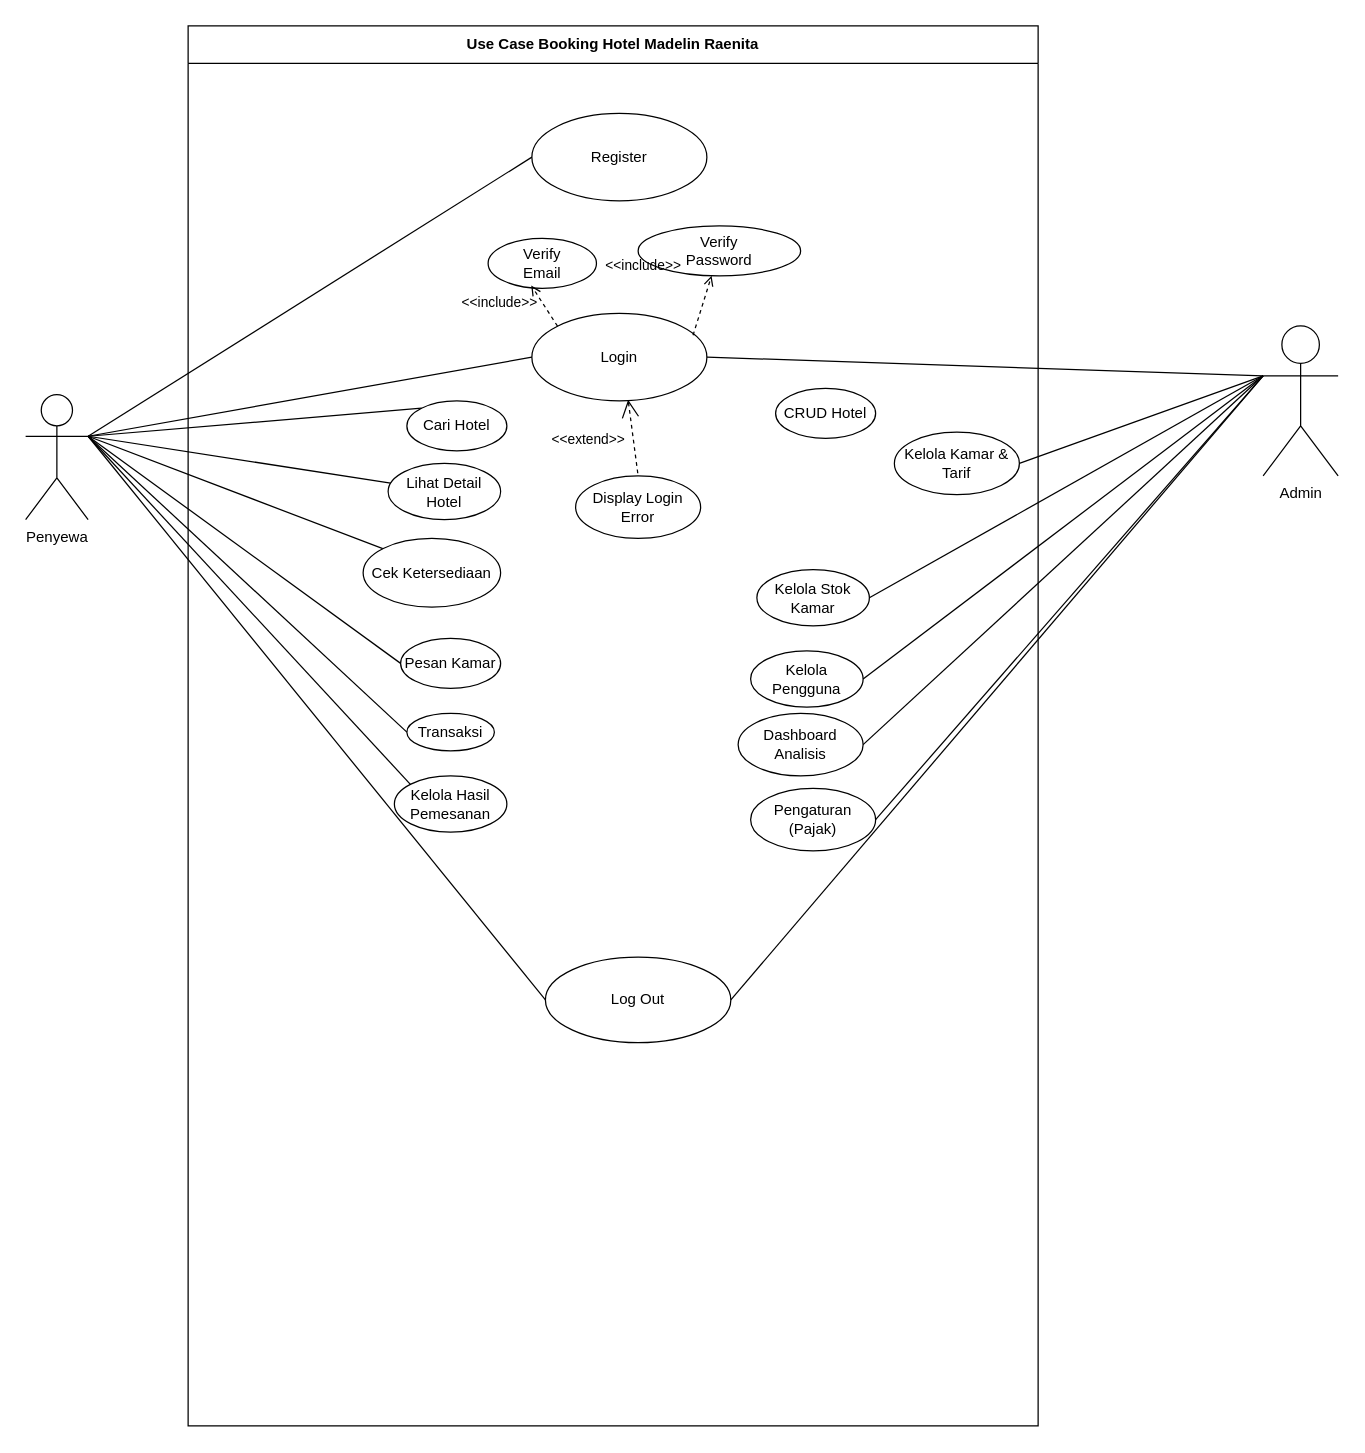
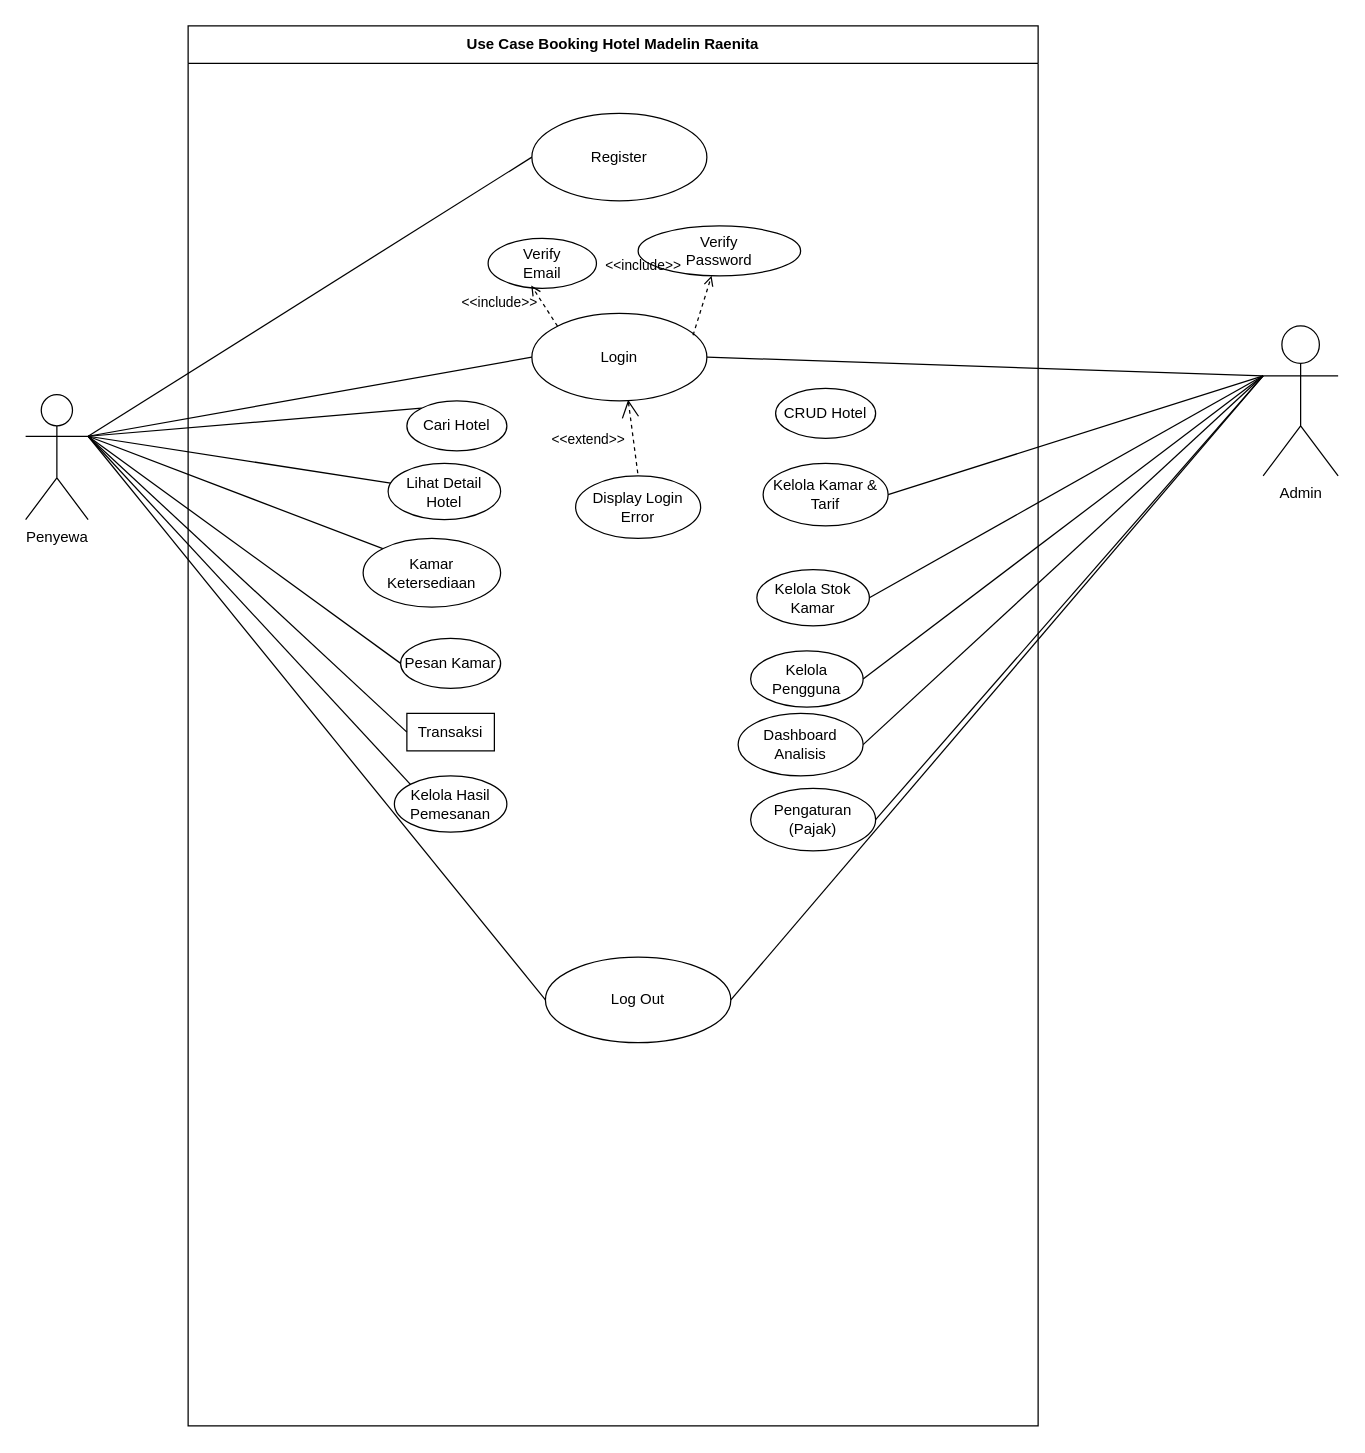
  <mxCell id="0" />
  <mxCell id="1" parent="0" />
  <mxCell id="2" value="Use Case Booking Hotel Madelin Raenita" style="swimlane;fontStyle=1;align=center;horizontal=1;startSize=30;collapsible=0;html=1;whiteSpace=wrap;" vertex="1" parent="1"><mxGeometry x="150" y="20" width="680" height="1120" as="geometry" /></mxCell>
  <mxCell id="3" value="Register" style="ellipse;whiteSpace=wrap;html=1;" vertex="1" parent="2"><mxGeometry x="275" y="70" width="140" height="70" as="geometry" /></mxCell>
  <mxCell id="4" value="Login" style="ellipse;whiteSpace=wrap;html=1;" vertex="1" parent="2"><mxGeometry x="275" y="230" width="140" height="70" as="geometry" /></mxCell>
  <mxCell id="5" value="Cari Hotel" style="ellipse;whiteSpace=wrap;html=1;" vertex="1" parent="2"><mxGeometry x="175" y="300" width="80" height="40" as="geometry" /></mxCell>
  <mxCell id="6" value="Lihat Detail Hotel" style="ellipse;whiteSpace=wrap;html=1;" vertex="1" parent="2"><mxGeometry x="160" y="350" width="90" height="45" as="geometry" /></mxCell>
- <mxCell id="7" value="Cek Ketersediaan" style="ellipse;whiteSpace=wrap;html=1;" vertex="1" parent="2"><mxGeometry x="140" y="410" width="110" height="55" as="geometry" /></mxCell>
+ <mxCell id="7" value="Kamar Ketersediaan" style="ellipse;whiteSpace=wrap;html=1;" vertex="1" parent="2"><mxGeometry x="140" y="410" width="110" height="55" as="geometry" /></mxCell>
  <mxCell id="8" value="Pesan Kamar" style="ellipse;whiteSpace=wrap;html=1;" vertex="1" parent="2"><mxGeometry x="170" y="490" width="80" height="40" as="geometry" /></mxCell>
- <mxCell id="9" value="Transaksi" style="ellipse;whiteSpace=wrap;html=1;" vertex="1" parent="2"><mxGeometry x="175" y="550" width="70" height="30" as="geometry" /></mxCell>
+ <mxCell id="9" value="Transaksi" style="whiteSpace=wrap;html=1;rounded=0;" vertex="1" parent="2"><mxGeometry x="175" y="550" width="70" height="30" as="geometry" /></mxCell>
  <mxCell id="10" value="Kelola Hasil Pemesanan" style="ellipse;whiteSpace=wrap;html=1;" vertex="1" parent="2"><mxGeometry x="165" y="600" width="90" height="45" as="geometry" /></mxCell>
  <mxCell id="11" value="Verify&lt;div&gt;Password&lt;/div&gt;" style="ellipse;whiteSpace=wrap;html=1;" vertex="1" parent="2"><mxGeometry x="360" y="160" width="130" height="40" as="geometry" /></mxCell>
  <mxCell id="12" value="Verify&lt;div&gt;Email&lt;/div&gt;" style="ellipse;whiteSpace=wrap;html=1;" vertex="1" parent="2"><mxGeometry x="240" y="170" width="86.67" height="40" as="geometry" /></mxCell>
  <mxCell id="13" value="&amp;lt;&amp;lt;include&amp;gt;&amp;gt;" style="edgeStyle=none;html=1;endArrow=open;verticalAlign=bottom;dashed=1;labelBackgroundColor=none;rounded=0;exitX=0;exitY=0;exitDx=0;exitDy=0;entryX=0.398;entryY=0.941;entryDx=0;entryDy=0;entryPerimeter=0;" edge="1" parent="2" source="4" target="12"><mxGeometry x="0.729" y="33" width="160" relative="1" as="geometry"><mxPoint x="255" y="190.0" as="sourcePoint" /><mxPoint x="415" y="190.0" as="targetPoint" /><mxPoint as="offset" /></mxGeometry></mxCell>
  <mxCell id="14" value="&amp;lt;&amp;lt;include&amp;gt;&amp;gt;" style="edgeStyle=none;html=1;endArrow=open;verticalAlign=bottom;dashed=1;labelBackgroundColor=none;rounded=0;exitX=0.921;exitY=0.25;exitDx=0;exitDy=0;exitPerimeter=0;" edge="1" parent="2" source="4" target="11"><mxGeometry x="0.286" y="52" width="160" relative="1" as="geometry"><mxPoint x="490" y="210" as="sourcePoint" /><mxPoint x="650" y="210" as="targetPoint" /><mxPoint as="offset" /></mxGeometry></mxCell>
  <mxCell id="15" value="Display Login Error" style="ellipse;whiteSpace=wrap;html=1;" vertex="1" parent="2"><mxGeometry x="310" y="360" width="100" height="50" as="geometry" /></mxCell>
  <mxCell id="16" value="&amp;lt;&amp;lt;extend&amp;gt;&amp;gt;" style="edgeStyle=none;html=1;startArrow=open;endArrow=none;startSize=12;verticalAlign=bottom;dashed=1;labelBackgroundColor=none;rounded=0;entryX=0.5;entryY=0;entryDx=0;entryDy=0;exitX=0.55;exitY=0.988;exitDx=0;exitDy=0;exitPerimeter=0;" edge="1" parent="2" source="4" target="15"><mxGeometry x="0.184" y="-37" width="160" relative="1" as="geometry"><mxPoint x="260" y="210" as="sourcePoint" /><mxPoint x="420" y="210" as="targetPoint" /><mxPoint as="offset" /></mxGeometry></mxCell>
  <mxCell id="17" value="CRUD Hotel" style="ellipse;whiteSpace=wrap;html=1;" vertex="1" parent="2"><mxGeometry x="470" y="290" width="80" height="40" as="geometry" /></mxCell>
- <mxCell id="18" value="Kelola Kamar &amp;amp; Tarif" style="ellipse;whiteSpace=wrap;html=1;" vertex="1" parent="2"><mxGeometry x="565" y="325" width="100" height="50" as="geometry" /></mxCell>
+ <mxCell id="18" value="Kelola Kamar &amp;amp; Tarif" style="ellipse;whiteSpace=wrap;html=1;" vertex="1" parent="2"><mxGeometry x="460" y="350" width="100" height="50" as="geometry" /></mxCell>
  <mxCell id="19" value="Kelola Stok Kamar" style="ellipse;whiteSpace=wrap;html=1;" vertex="1" parent="2"><mxGeometry x="455" y="435" width="90" height="45" as="geometry" /></mxCell>
  <mxCell id="20" value="Kelola Pengguna" style="ellipse;whiteSpace=wrap;html=1;" vertex="1" parent="2"><mxGeometry x="450" y="500" width="90" height="45" as="geometry" /></mxCell>
  <mxCell id="21" value="Dashboard Analisis" style="ellipse;whiteSpace=wrap;html=1;" vertex="1" parent="2"><mxGeometry x="440" y="550" width="100" height="50" as="geometry" /></mxCell>
  <mxCell id="22" value="Pengaturan (Pajak)" style="ellipse;whiteSpace=wrap;html=1;" vertex="1" parent="2"><mxGeometry x="450" y="610" width="100" height="50" as="geometry" /></mxCell>
  <mxCell id="23" value="Log Out" style="ellipse;whiteSpace=wrap;html=1;" vertex="1" parent="2"><mxGeometry x="285.83" y="745" width="148.34" height="68.46" as="geometry" /></mxCell>
  <mxCell id="24" style="rounded=0;orthogonalLoop=1;jettySize=auto;html=1;exitX=1;exitY=0.333;exitDx=0;exitDy=0;exitPerimeter=0;entryX=0;entryY=0.5;entryDx=0;entryDy=0;endArrow=none;endFill=0;" edge="1" parent="1" source="33" target="3"><mxGeometry relative="1" as="geometry" /></mxCell>
  <mxCell id="25" style="rounded=0;orthogonalLoop=1;jettySize=auto;html=1;exitX=1;exitY=0.333;exitDx=0;exitDy=0;exitPerimeter=0;entryX=0;entryY=0.5;entryDx=0;entryDy=0;endArrow=none;endFill=0;" edge="1" parent="1" source="33" target="4"><mxGeometry relative="1" as="geometry" /></mxCell>
  <mxCell id="26" style="rounded=0;orthogonalLoop=1;jettySize=auto;html=1;exitX=1;exitY=0.333;exitDx=0;exitDy=0;exitPerimeter=0;entryX=0;entryY=0;entryDx=0;entryDy=0;endArrow=none;endFill=0;" edge="1" parent="1" source="33" target="5"><mxGeometry relative="1" as="geometry" /></mxCell>
  <mxCell id="27" style="rounded=0;orthogonalLoop=1;jettySize=auto;html=1;exitX=1;exitY=0.333;exitDx=0;exitDy=0;exitPerimeter=0;endArrow=none;endFill=0;" edge="1" parent="1" source="33" target="6"><mxGeometry relative="1" as="geometry" /></mxCell>
  <mxCell id="28" style="rounded=0;orthogonalLoop=1;jettySize=auto;html=1;exitX=1;exitY=0.333;exitDx=0;exitDy=0;exitPerimeter=0;entryX=0;entryY=0;entryDx=0;entryDy=0;endArrow=none;endFill=0;" edge="1" parent="1" source="33" target="7"><mxGeometry relative="1" as="geometry" /></mxCell>
  <mxCell id="29" style="rounded=0;orthogonalLoop=1;jettySize=auto;html=1;exitX=1;exitY=0.333;exitDx=0;exitDy=0;exitPerimeter=0;entryX=0;entryY=0.5;entryDx=0;entryDy=0;endArrow=none;endFill=0;" edge="1" parent="1" source="33" target="8"><mxGeometry relative="1" as="geometry" /></mxCell>
  <mxCell id="30" style="rounded=0;orthogonalLoop=1;jettySize=auto;html=1;exitX=1;exitY=0.333;exitDx=0;exitDy=0;exitPerimeter=0;entryX=0;entryY=0.5;entryDx=0;entryDy=0;endArrow=none;endFill=0;" edge="1" parent="1" source="33" target="9"><mxGeometry relative="1" as="geometry" /></mxCell>
  <mxCell id="31" style="rounded=0;orthogonalLoop=1;jettySize=auto;html=1;exitX=1;exitY=0.333;exitDx=0;exitDy=0;exitPerimeter=0;entryX=0;entryY=0;entryDx=0;entryDy=0;endArrow=none;endFill=0;" edge="1" parent="1" source="33" target="10"><mxGeometry relative="1" as="geometry" /></mxCell>
  <mxCell id="32" style="rounded=0;orthogonalLoop=1;jettySize=auto;html=1;exitX=1;exitY=0.333;exitDx=0;exitDy=0;exitPerimeter=0;entryX=0;entryY=0.5;entryDx=0;entryDy=0;endArrow=none;endFill=0;" edge="1" parent="1" source="33" target="23"><mxGeometry relative="1" as="geometry" /></mxCell>
  <mxCell id="33" value="Penyewa" style="shape=umlActor;html=1;verticalLabelPosition=bottom;verticalAlign=top;align=center;" vertex="1" parent="1"><mxGeometry x="20" y="315" width="50" height="100" as="geometry" /></mxCell>
  <mxCell id="34" style="rounded=0;orthogonalLoop=1;jettySize=auto;html=1;exitX=0;exitY=0.333;exitDx=0;exitDy=0;exitPerimeter=0;entryX=1;entryY=0.5;entryDx=0;entryDy=0;endArrow=none;endFill=0;" edge="1" parent="1" source="41" target="4"><mxGeometry relative="1" as="geometry" /></mxCell>
  <mxCell id="35" style="rounded=0;orthogonalLoop=1;jettySize=auto;html=1;exitX=0;exitY=0.333;exitDx=0;exitDy=0;exitPerimeter=0;entryX=1;entryY=0.5;entryDx=0;entryDy=0;endArrow=none;endFill=0;" edge="1" parent="1" source="41" target="18"><mxGeometry relative="1" as="geometry" /></mxCell>
  <mxCell id="36" style="rounded=0;orthogonalLoop=1;jettySize=auto;html=1;exitX=0;exitY=0.333;exitDx=0;exitDy=0;exitPerimeter=0;entryX=1;entryY=0.5;entryDx=0;entryDy=0;endArrow=none;endFill=0;" edge="1" parent="1" source="41" target="19"><mxGeometry relative="1" as="geometry" /></mxCell>
  <mxCell id="37" style="rounded=0;orthogonalLoop=1;jettySize=auto;html=1;exitX=0;exitY=0.333;exitDx=0;exitDy=0;exitPerimeter=0;entryX=1;entryY=0.5;entryDx=0;entryDy=0;endArrow=none;endFill=0;" edge="1" parent="1" source="41" target="20"><mxGeometry relative="1" as="geometry" /></mxCell>
  <mxCell id="38" style="rounded=0;orthogonalLoop=1;jettySize=auto;html=1;exitX=0;exitY=0.333;exitDx=0;exitDy=0;exitPerimeter=0;entryX=1;entryY=0.5;entryDx=0;entryDy=0;endArrow=none;endFill=0;" edge="1" parent="1" source="41" target="21"><mxGeometry relative="1" as="geometry" /></mxCell>
  <mxCell id="39" style="rounded=0;orthogonalLoop=1;jettySize=auto;html=1;exitX=0;exitY=0.333;exitDx=0;exitDy=0;exitPerimeter=0;entryX=1;entryY=0.5;entryDx=0;entryDy=0;endArrow=none;endFill=0;" edge="1" parent="1" source="41" target="22"><mxGeometry relative="1" as="geometry" /></mxCell>
  <mxCell id="40" style="rounded=0;orthogonalLoop=1;jettySize=auto;html=1;exitX=0;exitY=0.333;exitDx=0;exitDy=0;exitPerimeter=0;entryX=1;entryY=0.5;entryDx=0;entryDy=0;endArrow=none;endFill=0;" edge="1" parent="1" source="41" target="23"><mxGeometry relative="1" as="geometry" /></mxCell>
  <mxCell id="41" value="Admin" style="shape=umlActor;html=1;verticalLabelPosition=bottom;verticalAlign=top;align=center;" vertex="1" parent="1"><mxGeometry x="1010" y="260" width="60" height="120" as="geometry" /></mxCell>
